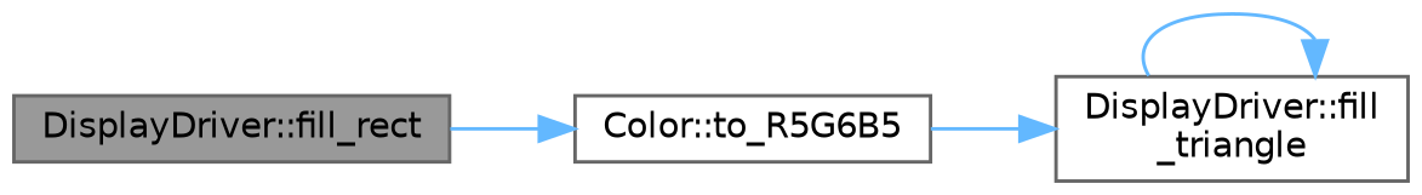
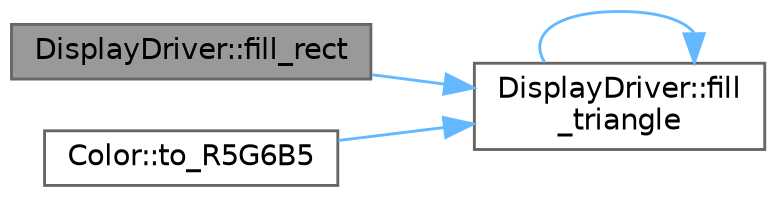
  digraph {
    rankdir=LR
    node [color=grey40 fillcolor=white fontname=Helvetica fontsize=10 shape=box style=filled]
    edge [color=steelblue1 fontname=Helvetica fontsize=10 labelfontname=Helvetica labelfontsize=10 style=solid]
    n1 [color=gray40 fillcolor=grey60 fontcolor=black height=0.2 label="DisplayDriver::fill_rect" width=0.4]
    n2 [height=0.2 label="DisplayDriver::fill\l_triangle" width=0.4]
    n3 [height=0.2 label="Color::to_R5G6B5" width=0.4]
-   n1 -> n3
+   n1 -> n2
    n2 -> n2
    n3 -> n2
  }
